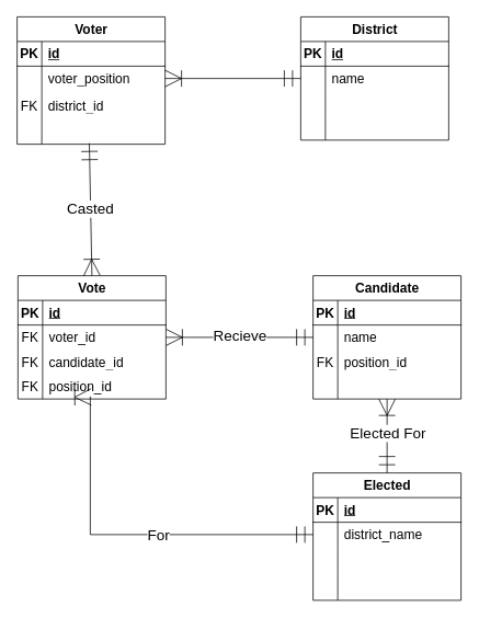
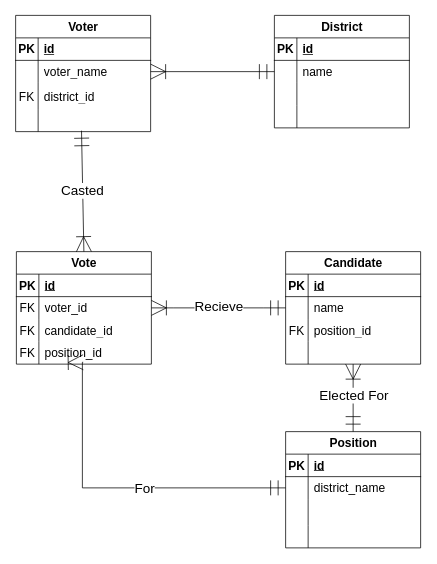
  <mxCell id="0" />
  <mxCell id="1" parent="0" />
  <mxCell id="2" value="Voter" style="shape=table;startSize=30;container=1;collapsible=1;childLayout=tableLayout;fixedRows=1;rowLines=0;fontStyle=1;align=center;resizeLast=1;html=1;fontSize=16;" vertex="1" parent="1"><mxGeometry x="20" y="20" width="180" height="155" as="geometry" /></mxCell>
  <mxCell id="3" value="" style="shape=tableRow;horizontal=0;startSize=0;swimlaneHead=0;swimlaneBody=0;fillColor=none;collapsible=0;dropTarget=0;points=[[0,0.5],[1,0.5]];portConstraint=eastwest;top=0;left=0;right=0;bottom=1;fontSize=16;" vertex="1" parent="2"><mxGeometry y="30" width="180" height="30" as="geometry" /></mxCell>
  <mxCell id="4" value="PK" style="shape=partialRectangle;connectable=0;fillColor=none;top=0;left=0;bottom=0;right=0;fontStyle=1;overflow=hidden;whiteSpace=wrap;html=1;fontSize=16;" vertex="1" parent="3"><mxGeometry width="30" height="30" as="geometry"><mxRectangle width="30" height="30" as="alternateBounds" /></mxGeometry></mxCell>
  <mxCell id="5" value="id" style="shape=partialRectangle;connectable=0;fillColor=none;top=0;left=0;bottom=0;right=0;align=left;spacingLeft=6;fontStyle=5;overflow=hidden;whiteSpace=wrap;html=1;fontSize=16;" vertex="1" parent="3"><mxGeometry x="30" width="150" height="30" as="geometry"><mxRectangle width="150" height="30" as="alternateBounds" /></mxGeometry></mxCell>
  <mxCell id="6" value="" style="shape=tableRow;horizontal=0;startSize=0;swimlaneHead=0;swimlaneBody=0;fillColor=none;collapsible=0;dropTarget=0;points=[[0,0.5],[1,0.5]];portConstraint=eastwest;top=0;left=0;right=0;bottom=0;fontSize=16;" vertex="1" parent="2"><mxGeometry y="60" width="180" height="30" as="geometry" /></mxCell>
  <mxCell id="7" value="" style="shape=partialRectangle;connectable=0;fillColor=none;top=0;left=0;bottom=0;right=0;editable=1;overflow=hidden;whiteSpace=wrap;html=1;fontSize=16;" vertex="1" parent="6"><mxGeometry width="30" height="30" as="geometry"><mxRectangle width="30" height="30" as="alternateBounds" /></mxGeometry></mxCell>
- <mxCell id="8" value="voter_position" style="shape=partialRectangle;connectable=0;fillColor=none;top=0;left=0;bottom=0;right=0;align=left;spacingLeft=6;overflow=hidden;whiteSpace=wrap;html=1;fontSize=16;" vertex="1" parent="6"><mxGeometry x="30" width="150" height="30" as="geometry"><mxRectangle width="150" height="30" as="alternateBounds" /></mxGeometry></mxCell>
+ <mxCell id="8" value="voter_name" style="shape=partialRectangle;connectable=0;fillColor=none;top=0;left=0;bottom=0;right=0;align=left;spacingLeft=6;overflow=hidden;whiteSpace=wrap;html=1;fontSize=16;" vertex="1" parent="6"><mxGeometry x="30" width="150" height="30" as="geometry"><mxRectangle width="150" height="30" as="alternateBounds" /></mxGeometry></mxCell>
  <mxCell id="9" value="" style="shape=tableRow;horizontal=0;startSize=0;swimlaneHead=0;swimlaneBody=0;fillColor=none;collapsible=0;dropTarget=0;points=[[0,0.5],[1,0.5]];portConstraint=eastwest;top=0;left=0;right=0;bottom=0;fontSize=16;" vertex="1" parent="2"><mxGeometry y="90" width="180" height="35" as="geometry" /></mxCell>
  <mxCell id="10" value="FK" style="shape=partialRectangle;connectable=0;fillColor=none;top=0;left=0;bottom=0;right=0;editable=1;overflow=hidden;whiteSpace=wrap;html=1;fontSize=16;" vertex="1" parent="9"><mxGeometry width="30" height="35" as="geometry"><mxRectangle width="30" height="35" as="alternateBounds" /></mxGeometry></mxCell>
  <mxCell id="11" value="district_id" style="shape=partialRectangle;connectable=0;fillColor=none;top=0;left=0;bottom=0;right=0;align=left;spacingLeft=6;overflow=hidden;whiteSpace=wrap;html=1;fontSize=16;" vertex="1" parent="9"><mxGeometry x="30" width="150" height="35" as="geometry"><mxRectangle width="150" height="35" as="alternateBounds" /></mxGeometry></mxCell>
  <mxCell id="12" value="" style="shape=tableRow;horizontal=0;startSize=0;swimlaneHead=0;swimlaneBody=0;fillColor=none;collapsible=0;dropTarget=0;points=[[0,0.5],[1,0.5]];portConstraint=eastwest;top=0;left=0;right=0;bottom=0;fontSize=16;" vertex="1" parent="2"><mxGeometry y="125" width="180" height="30" as="geometry" /></mxCell>
  <mxCell id="13" value="" style="shape=partialRectangle;connectable=0;fillColor=none;top=0;left=0;bottom=0;right=0;editable=1;overflow=hidden;whiteSpace=wrap;html=1;fontSize=16;" vertex="1" parent="12"><mxGeometry width="30" height="30" as="geometry"><mxRectangle width="30" height="30" as="alternateBounds" /></mxGeometry></mxCell>
  <mxCell id="14" value="" style="shape=partialRectangle;connectable=0;fillColor=none;top=0;left=0;bottom=0;right=0;align=left;spacingLeft=6;overflow=hidden;whiteSpace=wrap;html=1;fontSize=16;" vertex="1" parent="12"><mxGeometry x="30" width="150" height="30" as="geometry"><mxRectangle width="150" height="30" as="alternateBounds" /></mxGeometry></mxCell>
  <mxCell id="15" value="District" style="shape=table;startSize=30;container=1;collapsible=1;childLayout=tableLayout;fixedRows=1;rowLines=0;fontStyle=1;align=center;resizeLast=1;html=1;fontSize=16;" vertex="1" parent="1"><mxGeometry x="365" y="20" width="180" height="150" as="geometry" /></mxCell>
  <mxCell id="16" value="" style="shape=tableRow;horizontal=0;startSize=0;swimlaneHead=0;swimlaneBody=0;fillColor=none;collapsible=0;dropTarget=0;points=[[0,0.5],[1,0.5]];portConstraint=eastwest;top=0;left=0;right=0;bottom=1;fontSize=16;" vertex="1" parent="15"><mxGeometry y="30" width="180" height="30" as="geometry" /></mxCell>
  <mxCell id="17" value="PK" style="shape=partialRectangle;connectable=0;fillColor=none;top=0;left=0;bottom=0;right=0;fontStyle=1;overflow=hidden;whiteSpace=wrap;html=1;fontSize=16;" vertex="1" parent="16"><mxGeometry width="30" height="30" as="geometry"><mxRectangle width="30" height="30" as="alternateBounds" /></mxGeometry></mxCell>
  <mxCell id="18" value="id" style="shape=partialRectangle;connectable=0;fillColor=none;top=0;left=0;bottom=0;right=0;align=left;spacingLeft=6;fontStyle=5;overflow=hidden;whiteSpace=wrap;html=1;fontSize=16;" vertex="1" parent="16"><mxGeometry x="30" width="150" height="30" as="geometry"><mxRectangle width="150" height="30" as="alternateBounds" /></mxGeometry></mxCell>
  <mxCell id="19" value="" style="shape=tableRow;horizontal=0;startSize=0;swimlaneHead=0;swimlaneBody=0;fillColor=none;collapsible=0;dropTarget=0;points=[[0,0.5],[1,0.5]];portConstraint=eastwest;top=0;left=0;right=0;bottom=0;fontSize=16;" vertex="1" parent="15"><mxGeometry y="60" width="180" height="30" as="geometry" /></mxCell>
  <mxCell id="20" value="" style="shape=partialRectangle;connectable=0;fillColor=none;top=0;left=0;bottom=0;right=0;editable=1;overflow=hidden;whiteSpace=wrap;html=1;fontSize=16;" vertex="1" parent="19"><mxGeometry width="30" height="30" as="geometry"><mxRectangle width="30" height="30" as="alternateBounds" /></mxGeometry></mxCell>
  <mxCell id="21" value="name" style="shape=partialRectangle;connectable=0;fillColor=none;top=0;left=0;bottom=0;right=0;align=left;spacingLeft=6;overflow=hidden;whiteSpace=wrap;html=1;fontSize=16;" vertex="1" parent="19"><mxGeometry x="30" width="150" height="30" as="geometry"><mxRectangle width="150" height="30" as="alternateBounds" /></mxGeometry></mxCell>
  <mxCell id="22" value="" style="shape=tableRow;horizontal=0;startSize=0;swimlaneHead=0;swimlaneBody=0;fillColor=none;collapsible=0;dropTarget=0;points=[[0,0.5],[1,0.5]];portConstraint=eastwest;top=0;left=0;right=0;bottom=0;fontSize=16;" vertex="1" parent="15"><mxGeometry y="90" width="180" height="30" as="geometry" /></mxCell>
  <mxCell id="23" value="" style="shape=partialRectangle;connectable=0;fillColor=none;top=0;left=0;bottom=0;right=0;editable=1;overflow=hidden;whiteSpace=wrap;html=1;fontSize=16;" vertex="1" parent="22"><mxGeometry width="30" height="30" as="geometry"><mxRectangle width="30" height="30" as="alternateBounds" /></mxGeometry></mxCell>
  <mxCell id="24" value="" style="shape=partialRectangle;connectable=0;fillColor=none;top=0;left=0;bottom=0;right=0;align=left;spacingLeft=6;overflow=hidden;whiteSpace=wrap;html=1;fontSize=16;" vertex="1" parent="22"><mxGeometry x="30" width="150" height="30" as="geometry"><mxRectangle width="150" height="30" as="alternateBounds" /></mxGeometry></mxCell>
  <mxCell id="25" value="" style="shape=tableRow;horizontal=0;startSize=0;swimlaneHead=0;swimlaneBody=0;fillColor=none;collapsible=0;dropTarget=0;points=[[0,0.5],[1,0.5]];portConstraint=eastwest;top=0;left=0;right=0;bottom=0;fontSize=16;" vertex="1" parent="15"><mxGeometry y="120" width="180" height="30" as="geometry" /></mxCell>
  <mxCell id="26" value="" style="shape=partialRectangle;connectable=0;fillColor=none;top=0;left=0;bottom=0;right=0;editable=1;overflow=hidden;whiteSpace=wrap;html=1;fontSize=16;" vertex="1" parent="25"><mxGeometry width="30" height="30" as="geometry"><mxRectangle width="30" height="30" as="alternateBounds" /></mxGeometry></mxCell>
  <mxCell id="27" value="" style="shape=partialRectangle;connectable=0;fillColor=none;top=0;left=0;bottom=0;right=0;align=left;spacingLeft=6;overflow=hidden;whiteSpace=wrap;html=1;fontSize=16;" vertex="1" parent="25"><mxGeometry x="30" width="150" height="30" as="geometry"><mxRectangle width="150" height="30" as="alternateBounds" /></mxGeometry></mxCell>
  <mxCell id="28" value="Candidate" style="shape=table;startSize=30;container=1;collapsible=1;childLayout=tableLayout;fixedRows=1;rowLines=0;fontStyle=1;align=center;resizeLast=1;html=1;fontSize=16;" vertex="1" parent="1"><mxGeometry x="380" y="335" width="180" height="150" as="geometry" /></mxCell>
  <mxCell id="29" value="" style="shape=tableRow;horizontal=0;startSize=0;swimlaneHead=0;swimlaneBody=0;fillColor=none;collapsible=0;dropTarget=0;points=[[0,0.5],[1,0.5]];portConstraint=eastwest;top=0;left=0;right=0;bottom=1;fontSize=16;" vertex="1" parent="28"><mxGeometry y="30" width="180" height="30" as="geometry" /></mxCell>
  <mxCell id="30" value="PK" style="shape=partialRectangle;connectable=0;fillColor=none;top=0;left=0;bottom=0;right=0;fontStyle=1;overflow=hidden;whiteSpace=wrap;html=1;fontSize=16;" vertex="1" parent="29"><mxGeometry width="30" height="30" as="geometry"><mxRectangle width="30" height="30" as="alternateBounds" /></mxGeometry></mxCell>
  <mxCell id="31" value="id" style="shape=partialRectangle;connectable=0;fillColor=none;top=0;left=0;bottom=0;right=0;align=left;spacingLeft=6;fontStyle=5;overflow=hidden;whiteSpace=wrap;html=1;fontSize=16;" vertex="1" parent="29"><mxGeometry x="30" width="150" height="30" as="geometry"><mxRectangle width="150" height="30" as="alternateBounds" /></mxGeometry></mxCell>
  <mxCell id="32" value="" style="shape=tableRow;horizontal=0;startSize=0;swimlaneHead=0;swimlaneBody=0;fillColor=none;collapsible=0;dropTarget=0;points=[[0,0.5],[1,0.5]];portConstraint=eastwest;top=0;left=0;right=0;bottom=0;fontSize=16;" vertex="1" parent="28"><mxGeometry y="60" width="180" height="30" as="geometry" /></mxCell>
  <mxCell id="33" value="" style="shape=partialRectangle;connectable=0;fillColor=none;top=0;left=0;bottom=0;right=0;editable=1;overflow=hidden;whiteSpace=wrap;html=1;fontSize=16;" vertex="1" parent="32"><mxGeometry width="30" height="30" as="geometry"><mxRectangle width="30" height="30" as="alternateBounds" /></mxGeometry></mxCell>
  <mxCell id="34" value="name" style="shape=partialRectangle;connectable=0;fillColor=none;top=0;left=0;bottom=0;right=0;align=left;spacingLeft=6;overflow=hidden;whiteSpace=wrap;html=1;fontSize=16;" vertex="1" parent="32"><mxGeometry x="30" width="150" height="30" as="geometry"><mxRectangle width="150" height="30" as="alternateBounds" /></mxGeometry></mxCell>
  <mxCell id="35" value="" style="shape=tableRow;horizontal=0;startSize=0;swimlaneHead=0;swimlaneBody=0;fillColor=none;collapsible=0;dropTarget=0;points=[[0,0.5],[1,0.5]];portConstraint=eastwest;top=0;left=0;right=0;bottom=0;fontSize=16;" vertex="1" parent="28"><mxGeometry y="90" width="180" height="30" as="geometry" /></mxCell>
  <mxCell id="36" value="FK" style="shape=partialRectangle;connectable=0;fillColor=none;top=0;left=0;bottom=0;right=0;editable=1;overflow=hidden;whiteSpace=wrap;html=1;fontSize=16;" vertex="1" parent="35"><mxGeometry width="30" height="30" as="geometry"><mxRectangle width="30" height="30" as="alternateBounds" /></mxGeometry></mxCell>
  <mxCell id="37" value="position_id" style="shape=partialRectangle;connectable=0;fillColor=none;top=0;left=0;bottom=0;right=0;align=left;spacingLeft=6;overflow=hidden;whiteSpace=wrap;html=1;fontSize=16;" vertex="1" parent="35"><mxGeometry x="30" width="150" height="30" as="geometry"><mxRectangle width="150" height="30" as="alternateBounds" /></mxGeometry></mxCell>
  <mxCell id="38" value="" style="shape=tableRow;horizontal=0;startSize=0;swimlaneHead=0;swimlaneBody=0;fillColor=none;collapsible=0;dropTarget=0;points=[[0,0.5],[1,0.5]];portConstraint=eastwest;top=0;left=0;right=0;bottom=0;fontSize=16;" vertex="1" parent="28"><mxGeometry y="120" width="180" height="30" as="geometry" /></mxCell>
  <mxCell id="39" value="" style="shape=partialRectangle;connectable=0;fillColor=none;top=0;left=0;bottom=0;right=0;editable=1;overflow=hidden;whiteSpace=wrap;html=1;fontSize=16;" vertex="1" parent="38"><mxGeometry width="30" height="30" as="geometry"><mxRectangle width="30" height="30" as="alternateBounds" /></mxGeometry></mxCell>
  <mxCell id="40" value="" style="shape=partialRectangle;connectable=0;fillColor=none;top=0;left=0;bottom=0;right=0;align=left;spacingLeft=6;overflow=hidden;whiteSpace=wrap;html=1;fontSize=16;" vertex="1" parent="38"><mxGeometry x="30" width="150" height="30" as="geometry"><mxRectangle width="150" height="30" as="alternateBounds" /></mxGeometry></mxCell>
  <mxCell id="41" style="edgeStyle=none;curved=1;rounded=0;orthogonalLoop=1;jettySize=auto;html=1;exitX=0.75;exitY=0;exitDx=0;exitDy=0;fontSize=12;startSize=8;endSize=8;" edge="1" parent="1" source="28" target="28"><mxGeometry relative="1" as="geometry" /></mxCell>
  <mxCell id="42" value="Vote" style="shape=table;startSize=30;container=1;collapsible=1;childLayout=tableLayout;fixedRows=1;rowLines=0;fontStyle=1;align=center;resizeLast=1;html=1;fontSize=16;" vertex="1" parent="1"><mxGeometry x="21" y="335" width="180" height="150" as="geometry" /></mxCell>
  <mxCell id="43" value="" style="shape=tableRow;horizontal=0;startSize=0;swimlaneHead=0;swimlaneBody=0;fillColor=none;collapsible=0;dropTarget=0;points=[[0,0.5],[1,0.5]];portConstraint=eastwest;top=0;left=0;right=0;bottom=1;fontSize=16;" vertex="1" parent="42"><mxGeometry y="30" width="180" height="30" as="geometry" /></mxCell>
  <mxCell id="44" value="PK" style="shape=partialRectangle;connectable=0;fillColor=none;top=0;left=0;bottom=0;right=0;fontStyle=1;overflow=hidden;whiteSpace=wrap;html=1;fontSize=16;" vertex="1" parent="43"><mxGeometry width="30" height="30" as="geometry"><mxRectangle width="30" height="30" as="alternateBounds" /></mxGeometry></mxCell>
  <mxCell id="45" value="id" style="shape=partialRectangle;connectable=0;fillColor=none;top=0;left=0;bottom=0;right=0;align=left;spacingLeft=6;fontStyle=5;overflow=hidden;whiteSpace=wrap;html=1;fontSize=16;" vertex="1" parent="43"><mxGeometry x="30" width="150" height="30" as="geometry"><mxRectangle width="150" height="30" as="alternateBounds" /></mxGeometry></mxCell>
  <mxCell id="46" value="" style="shape=tableRow;horizontal=0;startSize=0;swimlaneHead=0;swimlaneBody=0;fillColor=none;collapsible=0;dropTarget=0;points=[[0,0.5],[1,0.5]];portConstraint=eastwest;top=0;left=0;right=0;bottom=0;fontSize=16;" vertex="1" parent="42"><mxGeometry y="60" width="180" height="30" as="geometry" /></mxCell>
  <mxCell id="47" value="FK" style="shape=partialRectangle;connectable=0;fillColor=none;top=0;left=0;bottom=0;right=0;editable=1;overflow=hidden;whiteSpace=wrap;html=1;fontSize=16;" vertex="1" parent="46"><mxGeometry width="30" height="30" as="geometry"><mxRectangle width="30" height="30" as="alternateBounds" /></mxGeometry></mxCell>
  <mxCell id="48" value="voter_id" style="shape=partialRectangle;connectable=0;fillColor=none;top=0;left=0;bottom=0;right=0;align=left;spacingLeft=6;overflow=hidden;whiteSpace=wrap;html=1;fontSize=16;" vertex="1" parent="46"><mxGeometry x="30" width="150" height="30" as="geometry"><mxRectangle width="150" height="30" as="alternateBounds" /></mxGeometry></mxCell>
  <mxCell id="49" value="" style="shape=tableRow;horizontal=0;startSize=0;swimlaneHead=0;swimlaneBody=0;fillColor=none;collapsible=0;dropTarget=0;points=[[0,0.5],[1,0.5]];portConstraint=eastwest;top=0;left=0;right=0;bottom=0;fontSize=16;" vertex="1" parent="42"><mxGeometry y="90" width="180" height="30" as="geometry" /></mxCell>
  <mxCell id="50" value="FK" style="shape=partialRectangle;connectable=0;fillColor=none;top=0;left=0;bottom=0;right=0;editable=1;overflow=hidden;whiteSpace=wrap;html=1;fontSize=16;" vertex="1" parent="49"><mxGeometry width="30" height="30" as="geometry"><mxRectangle width="30" height="30" as="alternateBounds" /></mxGeometry></mxCell>
  <mxCell id="51" value="candidate_id" style="shape=partialRectangle;connectable=0;fillColor=none;top=0;left=0;bottom=0;right=0;align=left;spacingLeft=6;overflow=hidden;whiteSpace=wrap;html=1;fontSize=16;" vertex="1" parent="49"><mxGeometry x="30" width="150" height="30" as="geometry"><mxRectangle width="150" height="30" as="alternateBounds" /></mxGeometry></mxCell>
  <mxCell id="52" value="" style="shape=tableRow;horizontal=0;startSize=0;swimlaneHead=0;swimlaneBody=0;fillColor=none;collapsible=0;dropTarget=0;points=[[0,0.5],[1,0.5]];portConstraint=eastwest;top=0;left=0;right=0;bottom=0;fontSize=16;" vertex="1" parent="42"><mxGeometry y="120" width="180" height="30" as="geometry" /></mxCell>
  <mxCell id="53" value="FK" style="shape=partialRectangle;connectable=0;fillColor=none;top=0;left=0;bottom=0;right=0;editable=1;overflow=hidden;whiteSpace=wrap;html=1;fontSize=16;" vertex="1" parent="52"><mxGeometry width="30" height="30" as="geometry"><mxRectangle width="30" height="30" as="alternateBounds" /></mxGeometry></mxCell>
  <mxCell id="54" value="position_id" style="shape=partialRectangle;connectable=0;fillColor=none;top=0;left=0;bottom=0;right=0;align=left;spacingLeft=6;overflow=hidden;whiteSpace=wrap;html=1;fontSize=16;" vertex="1" parent="52"><mxGeometry x="30" width="150" height="30" as="geometry"><mxRectangle width="150" height="30" as="alternateBounds" /></mxGeometry></mxCell>
- <mxCell id="55" value="Elected" style="shape=table;startSize=30;container=1;collapsible=1;childLayout=tableLayout;fixedRows=1;rowLines=0;fontStyle=1;align=center;resizeLast=1;html=1;fontSize=16;" vertex="1" parent="1"><mxGeometry x="380" y="575" width="180" height="155" as="geometry" /></mxCell>
+ <mxCell id="55" value="Position" style="shape=table;startSize=30;container=1;collapsible=1;childLayout=tableLayout;fixedRows=1;rowLines=0;fontStyle=1;align=center;resizeLast=1;html=1;fontSize=16;" vertex="1" parent="1"><mxGeometry x="380" y="575" width="180" height="155" as="geometry" /></mxCell>
  <mxCell id="56" value="" style="shape=tableRow;horizontal=0;startSize=0;swimlaneHead=0;swimlaneBody=0;fillColor=none;collapsible=0;dropTarget=0;points=[[0,0.5],[1,0.5]];portConstraint=eastwest;top=0;left=0;right=0;bottom=1;fontSize=16;" vertex="1" parent="55"><mxGeometry y="30" width="180" height="30" as="geometry" /></mxCell>
  <mxCell id="57" value="PK" style="shape=partialRectangle;connectable=0;fillColor=none;top=0;left=0;bottom=0;right=0;fontStyle=1;overflow=hidden;whiteSpace=wrap;html=1;fontSize=16;" vertex="1" parent="56"><mxGeometry width="30" height="30" as="geometry"><mxRectangle width="30" height="30" as="alternateBounds" /></mxGeometry></mxCell>
  <mxCell id="58" value="id" style="shape=partialRectangle;connectable=0;fillColor=none;top=0;left=0;bottom=0;right=0;align=left;spacingLeft=6;fontStyle=5;overflow=hidden;whiteSpace=wrap;html=1;fontSize=16;" vertex="1" parent="56"><mxGeometry x="30" width="150" height="30" as="geometry"><mxRectangle width="150" height="30" as="alternateBounds" /></mxGeometry></mxCell>
  <mxCell id="59" value="" style="shape=tableRow;horizontal=0;startSize=0;swimlaneHead=0;swimlaneBody=0;fillColor=none;collapsible=0;dropTarget=0;points=[[0,0.5],[1,0.5]];portConstraint=eastwest;top=0;left=0;right=0;bottom=0;fontSize=16;" vertex="1" parent="55"><mxGeometry y="60" width="180" height="30" as="geometry" /></mxCell>
  <mxCell id="60" value="" style="shape=partialRectangle;connectable=0;fillColor=none;top=0;left=0;bottom=0;right=0;editable=1;overflow=hidden;whiteSpace=wrap;html=1;fontSize=16;" vertex="1" parent="59"><mxGeometry width="30" height="30" as="geometry"><mxRectangle width="30" height="30" as="alternateBounds" /></mxGeometry></mxCell>
  <mxCell id="61" value="district_name" style="shape=partialRectangle;connectable=0;fillColor=none;top=0;left=0;bottom=0;right=0;align=left;spacingLeft=6;overflow=hidden;whiteSpace=wrap;html=1;fontSize=16;" vertex="1" parent="59"><mxGeometry x="30" width="150" height="30" as="geometry"><mxRectangle width="150" height="30" as="alternateBounds" /></mxGeometry></mxCell>
  <mxCell id="62" value="" style="shape=tableRow;horizontal=0;startSize=0;swimlaneHead=0;swimlaneBody=0;fillColor=none;collapsible=0;dropTarget=0;points=[[0,0.5],[1,0.5]];portConstraint=eastwest;top=0;left=0;right=0;bottom=0;fontSize=16;" vertex="1" parent="55"><mxGeometry y="90" width="180" height="35" as="geometry" /></mxCell>
  <mxCell id="63" value="" style="shape=partialRectangle;connectable=0;fillColor=none;top=0;left=0;bottom=0;right=0;editable=1;overflow=hidden;whiteSpace=wrap;html=1;fontSize=16;" vertex="1" parent="62"><mxGeometry width="30" height="35" as="geometry"><mxRectangle width="30" height="35" as="alternateBounds" /></mxGeometry></mxCell>
  <mxCell id="64" value="" style="shape=partialRectangle;connectable=0;fillColor=none;top=0;left=0;bottom=0;right=0;align=left;spacingLeft=6;overflow=hidden;whiteSpace=wrap;html=1;fontSize=16;" vertex="1" parent="62"><mxGeometry x="30" width="150" height="35" as="geometry"><mxRectangle width="150" height="35" as="alternateBounds" /></mxGeometry></mxCell>
  <mxCell id="65" value="" style="shape=tableRow;horizontal=0;startSize=0;swimlaneHead=0;swimlaneBody=0;fillColor=none;collapsible=0;dropTarget=0;points=[[0,0.5],[1,0.5]];portConstraint=eastwest;top=0;left=0;right=0;bottom=0;fontSize=16;" vertex="1" parent="55"><mxGeometry y="125" width="180" height="30" as="geometry" /></mxCell>
  <mxCell id="66" value="" style="shape=partialRectangle;connectable=0;fillColor=none;top=0;left=0;bottom=0;right=0;editable=1;overflow=hidden;whiteSpace=wrap;html=1;fontSize=16;" vertex="1" parent="65"><mxGeometry width="30" height="30" as="geometry"><mxRectangle width="30" height="30" as="alternateBounds" /></mxGeometry></mxCell>
  <mxCell id="67" value="" style="shape=partialRectangle;connectable=0;fillColor=none;top=0;left=0;bottom=0;right=0;align=left;spacingLeft=6;overflow=hidden;whiteSpace=wrap;html=1;fontSize=16;" vertex="1" parent="65"><mxGeometry x="30" width="150" height="30" as="geometry"><mxRectangle width="150" height="30" as="alternateBounds" /></mxGeometry></mxCell>
  <mxCell id="68" value="" style="fontSize=12;html=1;endArrow=ERoneToMany;startArrow=ERmandOne;rounded=0;entryX=1;entryY=0.5;entryDx=0;entryDy=0;exitX=0;exitY=0.5;exitDx=0;exitDy=0;endSize=18;startSize=18;" edge="1" parent="1" source="19" target="6"><mxGeometry width="100" height="100" relative="1" as="geometry"><mxPoint x="230" y="170" as="sourcePoint" /><mxPoint x="195" y="350" as="targetPoint" /><Array as="points" /></mxGeometry></mxCell>
  <mxCell id="69" value="" style="fontSize=12;html=1;endArrow=ERoneToMany;startArrow=ERmandOne;rounded=0;exitX=0.5;exitY=0;exitDx=0;exitDy=0;endSize=18;startSize=18;" edge="1" parent="1" source="55"><mxGeometry width="100" height="100" relative="1" as="geometry"><mxPoint x="620" y="435" as="sourcePoint" /><mxPoint x="470" y="485" as="targetPoint" /></mxGeometry></mxCell>
  <mxCell id="70" value="&lt;font style=&quot;font-size: 18px;&quot;&gt;Elected For&lt;/font&gt;" style="edgeLabel;html=1;align=center;verticalAlign=middle;resizable=0;points=[];" vertex="1" connectable="0" parent="69"><mxGeometry x="0.062" relative="1" as="geometry"><mxPoint y="-1" as="offset" /></mxGeometry></mxCell>
  <mxCell id="71" value="&lt;font style=&quot;font-size: 18px;&quot;&gt;Casted&lt;/font&gt;" style="fontSize=12;html=1;endArrow=ERoneToMany;startArrow=ERmandOne;rounded=0;entryX=0.5;entryY=0;entryDx=0;entryDy=0;exitX=0.488;exitY=0.959;exitDx=0;exitDy=0;exitPerimeter=0;endSize=18;startSize=18;" edge="1" parent="1" source="12" target="42"><mxGeometry x="-0.008" width="100" height="100" relative="1" as="geometry"><mxPoint x="350" y="555" as="sourcePoint" /><mxPoint x="450" y="455" as="targetPoint" /><mxPoint as="offset" /></mxGeometry></mxCell>
  <mxCell id="72" value="" style="edgeStyle=entityRelationEdgeStyle;fontSize=12;html=1;endArrow=ERoneToMany;startArrow=ERmandOne;rounded=0;entryX=1;entryY=0.5;entryDx=0;entryDy=0;exitX=0;exitY=0.5;exitDx=0;exitDy=0;endSize=18;startSize=18;" edge="1" parent="1" source="32" target="46"><mxGeometry width="100" height="100" relative="1" as="geometry"><mxPoint x="140" y="645" as="sourcePoint" /><mxPoint x="260" y="530" as="targetPoint" /></mxGeometry></mxCell>
  <mxCell id="73" value="&lt;font style=&quot;font-size: 18px;&quot;&gt;Recieve&lt;/font&gt;" style="edgeLabel;html=1;align=center;verticalAlign=middle;resizable=0;points=[];" vertex="1" connectable="0" parent="72"><mxGeometry x="-0.007" y="-3" relative="1" as="geometry"><mxPoint x="-1" as="offset" /></mxGeometry></mxCell>
  <mxCell id="74" value="" style="edgeStyle=orthogonalEdgeStyle;fontSize=12;html=1;endArrow=ERoneToMany;startArrow=ERmandOne;rounded=0;exitX=0;exitY=0.5;exitDx=0;exitDy=0;entryX=0.495;entryY=0.916;entryDx=0;entryDy=0;entryPerimeter=0;endSize=18;startSize=18;" edge="1" parent="1" source="59" target="52"><mxGeometry width="100" height="100" relative="1" as="geometry"><mxPoint x="50" y="690" as="sourcePoint" /><mxPoint x="103" y="515" as="targetPoint" /><Array as="points"><mxPoint x="109" y="650" /></Array></mxGeometry></mxCell>
  <mxCell id="75" value="&lt;font style=&quot;font-size: 18px;&quot;&gt;For&lt;/font&gt;" style="edgeLabel;html=1;align=center;verticalAlign=middle;resizable=0;points=[];" vertex="1" connectable="0" parent="74"><mxGeometry x="-0.145" y="6" relative="1" as="geometry"><mxPoint x="-1" y="-6" as="offset" /></mxGeometry></mxCell>
